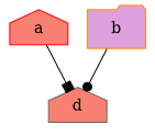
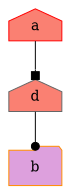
  digraph {
    node [fillcolor=salmon shape=house style=filled]
    a [color=red]
    d [color=gray40]
    b [color=darkorange fillcolor=plum shape=folder]
    a -> d [arrowhead=box]
-   b -> d [arrowhead=dot]
+   d -> b [arrowhead=dot]
  }
